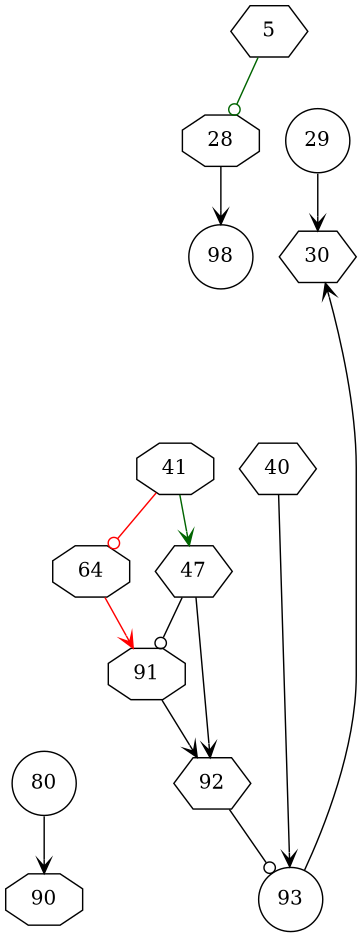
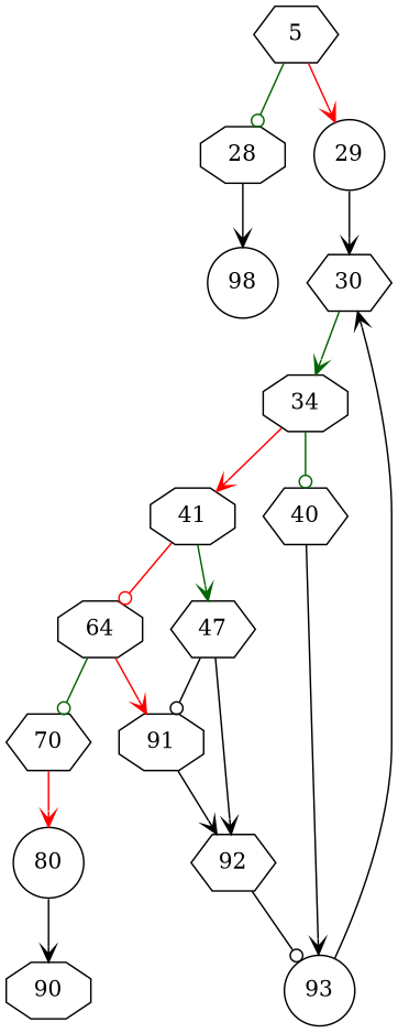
  strict digraph {
    node [shape=hexagon]
    edge [arrowhead=vee]
    5 [entry=true]
    28 [shape=octagon]
    29 [shape=circle]
    98 [shape=circle]
    30
+   34 [shape=octagon]
    40
    41 [shape=octagon]
    93 [shape=circle]
    47
    64 [shape=octagon]
    92
    91 [shape=octagon]
+   70
    n15 [label=80 shape=circle]
    90 [shape=octagon]
    5 -> 28 [arrowhead=odot color=darkgreen cond=true]
+   5 -> 29 [color=red cond=false]
    28 -> 98
    29 -> 30
+   30 -> 34 [color=darkgreen cond=true]
+   34 -> 40 [arrowhead=odot color=darkgreen cond=true]
+   34 -> 41 [color=red cond=false]
    40 -> 93
    41 -> 47 [color=darkgreen cond=true]
    41 -> 64 [arrowhead=odot color=red cond=false]
    93 -> 30
    47 -> 92
    47 -> 91 [arrowhead=odot]
    64 -> 91 [color=red cond=false]
+   64 -> 70 [arrowhead=odot color=darkgreen cond=true]
    92 -> 93 [arrowhead=odot]
    91 -> 92
+   70 -> n15 [color=red cond=false]
    n15 -> 90
  }
